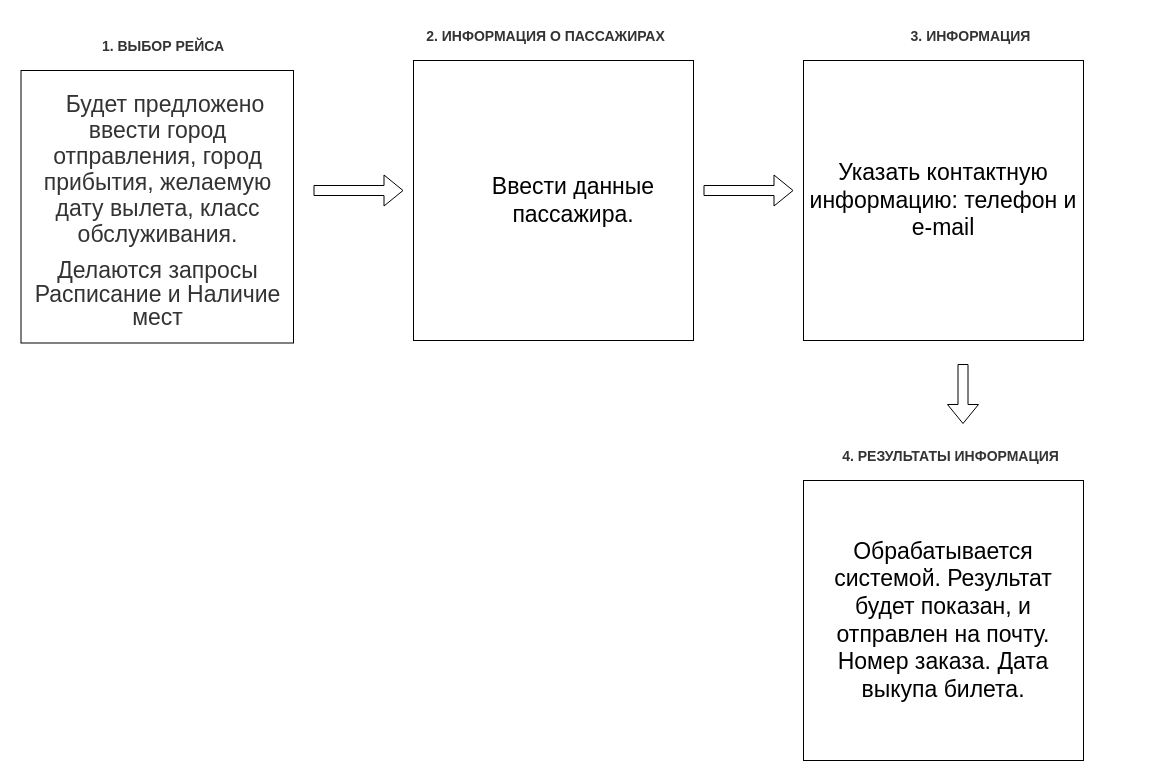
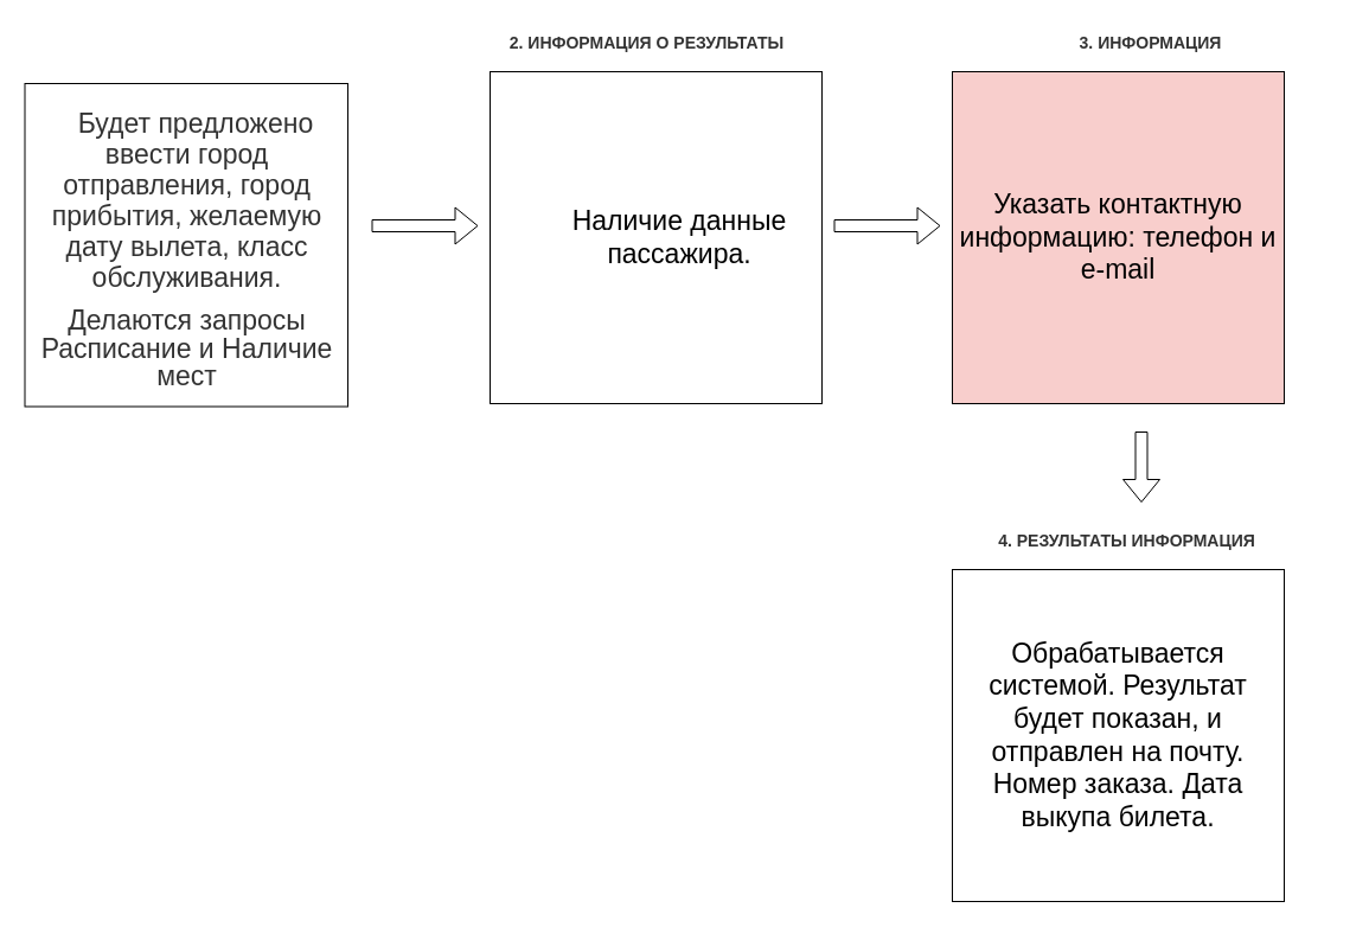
  <mxCell id="0" />
  <mxCell id="1" parent="0" />
  <mxCell id="2" value="&lt;h3 style=&quot;font-variant-numeric: normal; font-variant-east-asian: normal; font-stretch: normal; line-height: 20px; background-color: rgba(255, 255, 255, 0.8); margin: 10px 0px; text-rendering: optimizelegibility; text-indent: 15px;&quot;&gt;&lt;font size=&quot;1&quot; face=&quot;Arial, sans-serif&quot; color=&quot;#333333&quot;&gt;&lt;span style=&quot;font-weight: 500; line-height: 1.03; font-size: 23px;&quot;&gt;Будет предложено ввести город отправления, город прибытия, желаемую дату вылета, класс обслуживания.&lt;/span&gt;&lt;/font&gt;&lt;br&gt;&lt;/h3&gt;&lt;div style=&quot;&quot;&gt;&lt;font face=&quot;Arial, sans-serif&quot; color=&quot;#333333&quot;&gt;&lt;span style=&quot;line-height: 1.03;&quot;&gt;&lt;span style=&quot;font-size: 23px;&quot;&gt;Делаются запросы Расписание и Наличие мест&lt;/span&gt;&lt;br&gt;&lt;/span&gt;&lt;/font&gt;&lt;/div&gt;" style="whiteSpace=wrap;html=1;aspect=fixed;verticalAlign=middle;align=center;" vertex="1" parent="1"><mxGeometry x="20.5" y="70" width="272.5" height="272.5" as="geometry" /></mxCell>
- <mxCell id="3" value="&lt;h3 style=&quot;font-variant-numeric: normal; font-variant-east-asian: normal; font-stretch: normal; font-size: 14px; line-height: 20px; font-family: Arial, sans-serif; color: rgb(51, 51, 51); background-color: rgba(255, 255, 255, 0.8); margin: 10px 0px; text-rendering: optimizelegibility; text-align: justify; text-indent: 15px;&quot;&gt;1. ВЫБОР РЕЙСА&lt;/h3&gt;" style="text;html=1;strokeColor=none;fillColor=none;align=center;verticalAlign=middle;whiteSpace=wrap;rounded=0;fontStyle=0;fontSize=20;" vertex="1" parent="1"><mxGeometry x="83" y="30" width="145" height="30" as="geometry" /></mxCell>
- <mxCell id="4" value="&lt;blockquote style=&quot;margin: 0 0 0 40px; border: none; padding: 0px;&quot;&gt;Ввести данные пассажира.&lt;/blockquote&gt;" style="whiteSpace=wrap;html=1;aspect=fixed;fontSize=23;align=center;verticalAlign=middle;" vertex="1" parent="1"><mxGeometry x="413" y="60" width="280" height="280" as="geometry" /></mxCell>
- <mxCell id="5" value="&lt;h3 style=&quot;font-variant-numeric: normal; font-variant-east-asian: normal; font-stretch: normal; font-size: 14px; line-height: 20px; font-family: Arial, sans-serif; color: rgb(51, 51, 51); background-color: rgba(255, 255, 255, 0.8); margin: 10px 0px; text-rendering: optimizelegibility; text-align: justify; text-indent: 15px;&quot;&gt;2. ИНФОРМАЦИЯ О ПАССАЖИРАХ&lt;/h3&gt;" style="text;html=1;strokeColor=none;fillColor=none;align=center;verticalAlign=middle;whiteSpace=wrap;rounded=0;fontSize=23;fontStyle=1" vertex="1" parent="1"><mxGeometry x="383" y="20" width="310" height="30" as="geometry" /></mxCell>
+ <mxCell id="4" value="&lt;blockquote style=&quot;margin: 0 0 0 40px; border: none; padding: 0px;&quot;&gt;Наличие данные пассажира.&lt;/blockquote&gt;" style="whiteSpace=wrap;html=1;aspect=fixed;fontSize=23;align=center;verticalAlign=middle;" vertex="1" parent="1"><mxGeometry x="413" y="60" width="280" height="280" as="geometry" /></mxCell>
+ <mxCell id="5" value="&lt;h3 style=&quot;font-variant-numeric: normal; font-variant-east-asian: normal; font-stretch: normal; font-size: 14px; line-height: 20px; font-family: Arial, sans-serif; color: rgb(51, 51, 51); background-color: rgba(255, 255, 255, 0.8); margin: 10px 0px; text-rendering: optimizelegibility; text-align: justify; text-indent: 15px;&quot;&gt;2. ИНФОРМАЦИЯ О РЕЗУЛЬТАТЫ&lt;/h3&gt;" style="text;html=1;strokeColor=none;fillColor=none;align=center;verticalAlign=middle;whiteSpace=wrap;rounded=0;fontSize=23;fontStyle=1" vertex="1" parent="1"><mxGeometry x="383" y="20" width="310" height="30" as="geometry" /></mxCell>
  <mxCell id="6" value="" style="shape=flexArrow;endArrow=classic;html=1;rounded=0;fontSize=23;" edge="1" parent="1"><mxGeometry width="50" height="50" relative="1" as="geometry"><mxPoint x="313" y="190" as="sourcePoint" /><mxPoint x="403" y="190" as="targetPoint" /></mxGeometry></mxCell>
  <mxCell id="7" value="&lt;h3 style=&quot;font-variant-numeric: normal; font-variant-east-asian: normal; font-stretch: normal; font-size: 14px; line-height: 20px; font-family: Arial, sans-serif; color: rgb(51, 51, 51); background-color: rgba(255, 255, 255, 0.8); margin: 10px 0px; text-rendering: optimizelegibility; text-align: justify; text-indent: 15px;&quot;&gt;3. ИНФОРМАЦИЯ&lt;/h3&gt;" style="text;html=1;strokeColor=none;fillColor=none;align=center;verticalAlign=middle;whiteSpace=wrap;rounded=0;fontSize=23;fontStyle=1" vertex="1" parent="1"><mxGeometry x="833" y="20" width="260" height="30" as="geometry" /></mxCell>
- <mxCell id="8" value="&lt;div style=&quot;&quot;&gt;&lt;span style=&quot;background-color: initial;&quot;&gt;Указать контактную информацию: телефон и е-mail&lt;/span&gt;&lt;/div&gt;" style="whiteSpace=wrap;html=1;aspect=fixed;fontSize=23;align=center;" vertex="1" parent="1"><mxGeometry x="803" y="60" width="280" height="280" as="geometry" /></mxCell>
+ <mxCell id="8" value="&lt;div style=&quot;&quot;&gt;&lt;span style=&quot;background-color: initial;&quot;&gt;Указать контактную информацию: телефон и е-mail&lt;/span&gt;&lt;/div&gt;" style="whiteSpace=wrap;html=1;aspect=fixed;fontSize=23;align=center;fillColor=#f8cecc;" vertex="1" parent="1"><mxGeometry x="803" y="60" width="280" height="280" as="geometry" /></mxCell>
  <mxCell id="9" value="" style="shape=flexArrow;endArrow=classic;html=1;rounded=0;fontSize=23;" edge="1" parent="1"><mxGeometry width="50" height="50" relative="1" as="geometry"><mxPoint x="703" y="190" as="sourcePoint" /><mxPoint x="793" y="190" as="targetPoint" /></mxGeometry></mxCell>
  <mxCell id="10" value="&lt;div&gt;Обрабатывается системой. Результат будет показан, и отправлен на почту.&lt;/div&gt;&lt;div&gt;Номер заказа. Дата выкупа билета.&lt;/div&gt;" style="whiteSpace=wrap;html=1;aspect=fixed;fontSize=23;fontColor=none;" vertex="1" parent="1"><mxGeometry x="803" y="480" width="280" height="280" as="geometry" /></mxCell>
  <mxCell id="11" value="&lt;h3 style=&quot;font-variant-numeric: normal; font-variant-east-asian: normal; font-stretch: normal; font-size: 14px; line-height: 20px; font-family: Arial, sans-serif; color: rgb(51, 51, 51); background-color: rgba(255, 255, 255, 0.8); margin: 10px 0px; text-rendering: optimizelegibility; text-align: justify; text-indent: 15px;&quot;&gt;4. РЕЗУЛЬТАТЫ ИНФОРМАЦИЯ&lt;/h3&gt;" style="text;html=1;strokeColor=none;fillColor=none;align=center;verticalAlign=middle;whiteSpace=wrap;rounded=0;fontSize=23;fontColor=none;fontStyle=1" vertex="1" parent="1"><mxGeometry x="753" y="440" width="380" height="30" as="geometry" /></mxCell>
  <mxCell id="12" value="" style="shape=flexArrow;endArrow=classic;html=1;rounded=0;fontSize=23;fontColor=none;" edge="1" parent="1"><mxGeometry width="50" height="50" relative="1" as="geometry"><mxPoint x="962.5" y="363.5" as="sourcePoint" /><mxPoint x="962.5" y="423.5" as="targetPoint" /></mxGeometry></mxCell>
